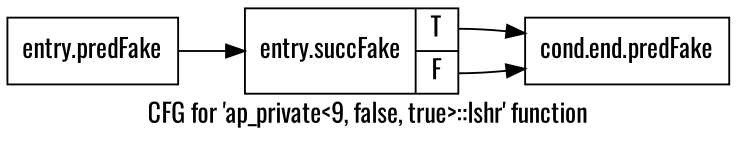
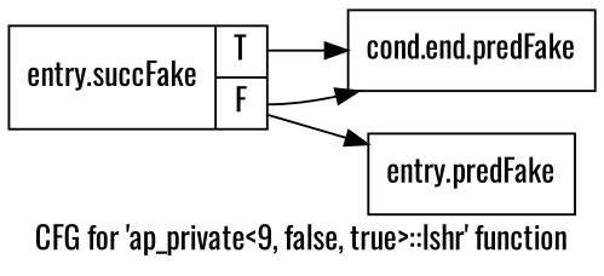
  digraph {
    fontname=Oswald
    label="CFG for 'ap_private\<9, false, true\>::lshr' function"
    rankdir=LR
    node [fontname=Oswald shape=record filename="/tools/Xilinx/Vitis_HLS/2022.1/include/etc/ap_private.h" linenumber=1887]
    edge [execusionnum=0 filename="/tools/Xilinx/Vitis_HLS/2022.1/include/etc/ap_private.h" fontname=Oswald]
    n1 [label="{entry.predFake}" filename="" linenumber=""]
    n2 [label="{entry.succFake|{<s0>T|<s1>F}}"]
    n3 [label="{cond.end.predFake}"]
-   n1 -> n2
+   n2 -> n1
    n2 -> n3 [tailport=s0]
    n2 -> n3 [tailport=s1]
  }
